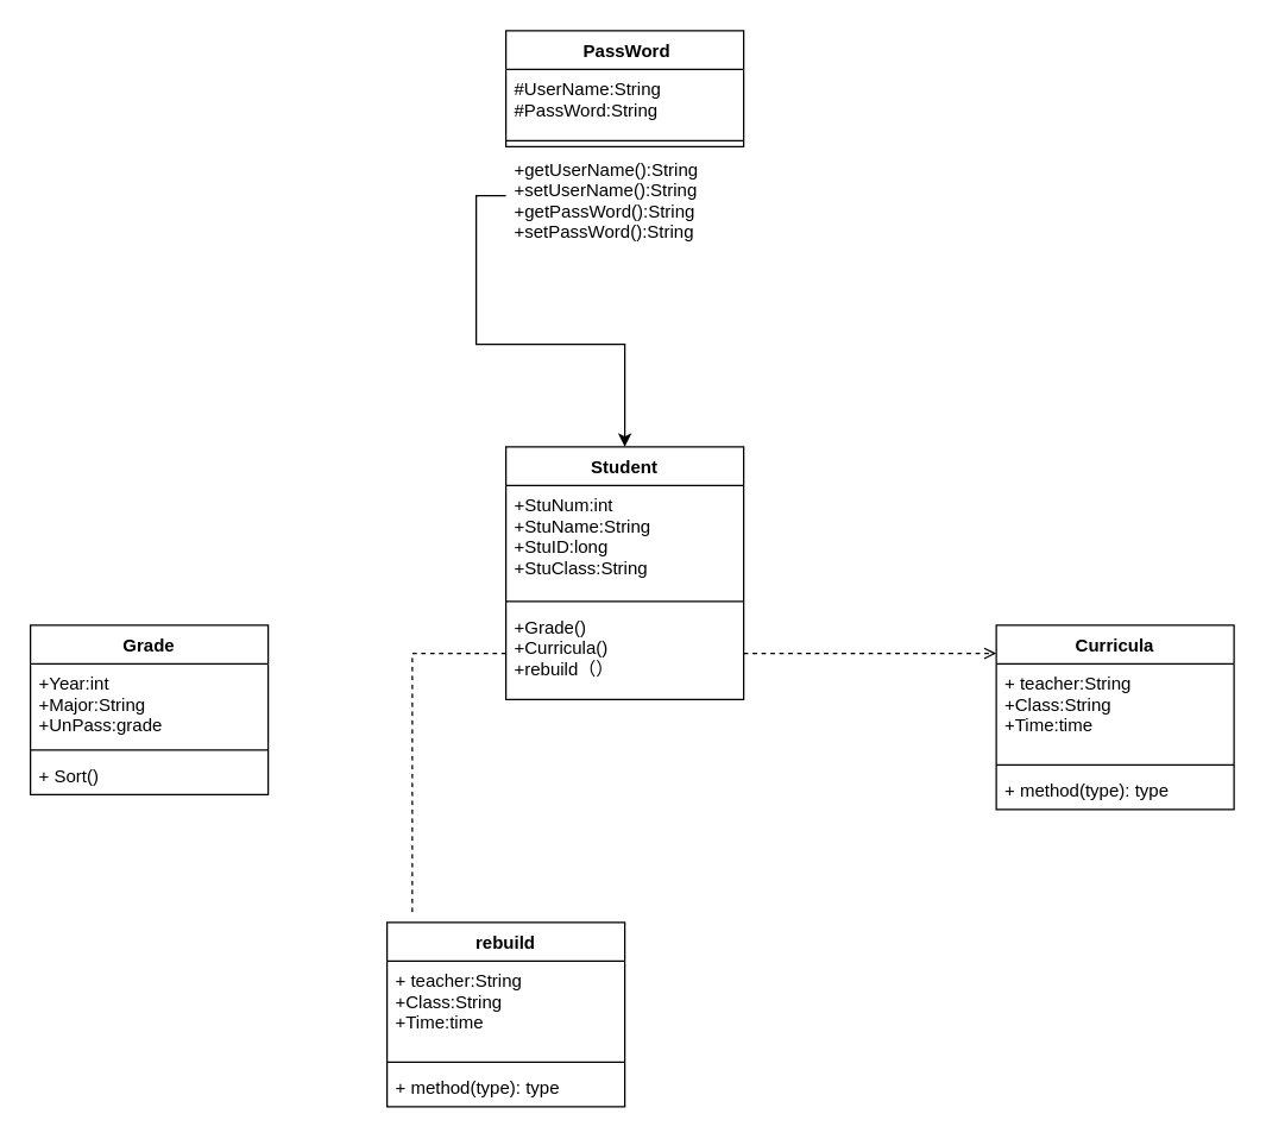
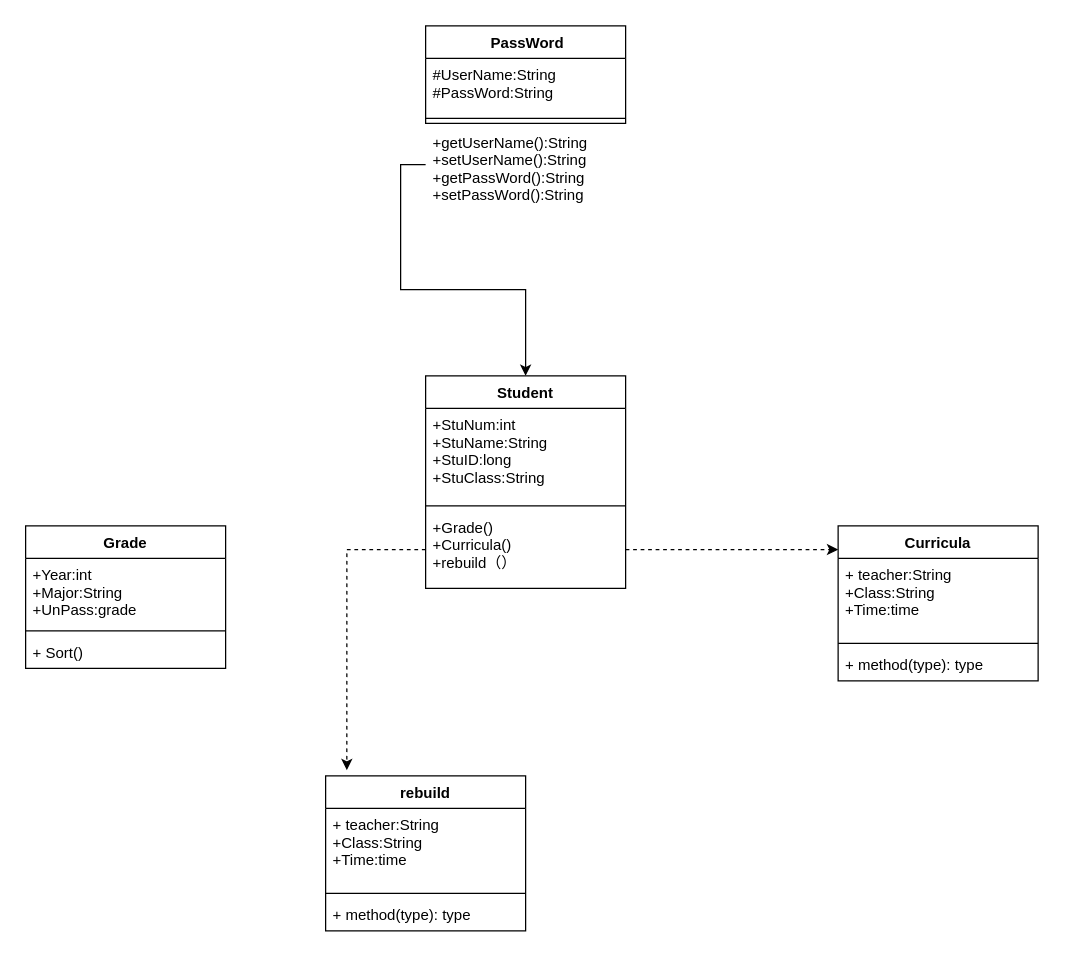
  <mxCell id="0" />
  <mxCell id="1" parent="0" />
  <mxCell id="2" value=" PassWord" style="swimlane;fontStyle=1;align=center;verticalAlign=top;childLayout=stackLayout;horizontal=1;startSize=26;horizontalStack=0;resizeParent=1;resizeParentMax=0;resizeLast=0;collapsible=1;marginBottom=0;" vertex="1" parent="1"><mxGeometry x="340" y="20" width="160" height="78" as="geometry" /></mxCell>
  <mxCell id="3" value="#UserName:String&#10;#PassWord:String" style="text;strokeColor=none;fillColor=none;align=left;verticalAlign=top;spacingLeft=4;spacingRight=4;overflow=hidden;rotatable=0;points=[[0,0.5],[1,0.5]];portConstraint=eastwest;" vertex="1" parent="2"><mxGeometry y="26" width="160" height="44" as="geometry" /></mxCell>
  <mxCell id="4" value="" style="line;strokeWidth=1;fillColor=none;align=left;verticalAlign=middle;spacingTop=-1;spacingLeft=3;spacingRight=3;rotatable=0;labelPosition=right;points=[];portConstraint=eastwest;strokeColor=inherit;" vertex="1" parent="2"><mxGeometry y="70" width="160" height="8" as="geometry" /></mxCell>
  <mxCell id="5" value="Student" style="swimlane;fontStyle=1;align=center;verticalAlign=top;childLayout=stackLayout;horizontal=1;startSize=26;horizontalStack=0;resizeParent=1;resizeParentMax=0;resizeLast=0;collapsible=1;marginBottom=0;" vertex="1" parent="1"><mxGeometry x="340" y="300" width="160" height="170" as="geometry" /></mxCell>
  <mxCell id="6" value="+StuNum:int&#10;+StuName:String&#10;+StuID:long&#10;+StuClass:String" style="text;strokeColor=none;fillColor=none;align=left;verticalAlign=top;spacingLeft=4;spacingRight=4;overflow=hidden;rotatable=0;points=[[0,0.5],[1,0.5]];portConstraint=eastwest;" vertex="1" parent="5"><mxGeometry y="26" width="160" height="74" as="geometry" /></mxCell>
  <mxCell id="7" value="" style="line;strokeWidth=1;fillColor=none;align=left;verticalAlign=middle;spacingTop=-1;spacingLeft=3;spacingRight=3;rotatable=0;labelPosition=right;points=[];portConstraint=eastwest;strokeColor=inherit;" vertex="1" parent="5"><mxGeometry y="100" width="160" height="8" as="geometry" /></mxCell>
  <mxCell id="8" value="+Grade()&#10;+Curricula()&#10;+rebuild（）" style="text;strokeColor=none;fillColor=none;align=left;verticalAlign=top;spacingLeft=4;spacingRight=4;overflow=hidden;rotatable=0;points=[[0,0.5],[1,0.5]];portConstraint=eastwest;" vertex="1" parent="5"><mxGeometry y="108" width="160" height="62" as="geometry" /></mxCell>
  <mxCell id="9" style="edgeStyle=orthogonalEdgeStyle;rounded=0;orthogonalLoop=1;jettySize=auto;html=1;entryX=0.5;entryY=0;entryDx=0;entryDy=0;" edge="1" parent="1" source="10" target="5"><mxGeometry relative="1" as="geometry" /></mxCell>
  <mxCell id="10" value="+getUserName():String&#10;+setUserName():String&#10;+getPassWord():String&#10;+setPassWord():String" style="text;strokeColor=none;fillColor=none;align=left;verticalAlign=top;spacingLeft=4;spacingRight=4;overflow=hidden;rotatable=0;points=[[0,0.5],[1,0.5]];portConstraint=eastwest;" vertex="1" parent="1"><mxGeometry x="340" y="100" width="160" height="62" as="geometry" /></mxCell>
  <mxCell id="11" value="Grade" style="swimlane;fontStyle=1;align=center;verticalAlign=top;childLayout=stackLayout;horizontal=1;startSize=26;horizontalStack=0;resizeParent=1;resizeParentMax=0;resizeLast=0;collapsible=1;marginBottom=0;" vertex="1" parent="1"><mxGeometry x="20" y="420" width="160" height="114" as="geometry" /></mxCell>
  <mxCell id="12" value="+Year:int&#10;+Major:String&#10;+UnPass:grade" style="text;strokeColor=none;fillColor=none;align=left;verticalAlign=top;spacingLeft=4;spacingRight=4;overflow=hidden;rotatable=0;points=[[0,0.5],[1,0.5]];portConstraint=eastwest;" vertex="1" parent="11"><mxGeometry y="26" width="160" height="54" as="geometry" /></mxCell>
  <mxCell id="13" value="" style="line;strokeWidth=1;fillColor=none;align=left;verticalAlign=middle;spacingTop=-1;spacingLeft=3;spacingRight=3;rotatable=0;labelPosition=right;points=[];portConstraint=eastwest;strokeColor=inherit;" vertex="1" parent="11"><mxGeometry y="80" width="160" height="8" as="geometry" /></mxCell>
  <mxCell id="14" value="+ Sort()" style="text;strokeColor=none;fillColor=none;align=left;verticalAlign=top;spacingLeft=4;spacingRight=4;overflow=hidden;rotatable=0;points=[[0,0.5],[1,0.5]];portConstraint=eastwest;" vertex="1" parent="11"><mxGeometry y="88" width="160" height="26" as="geometry" /></mxCell>
  <mxCell id="15" value="Curricula&#10;" style="swimlane;fontStyle=1;align=center;verticalAlign=top;childLayout=stackLayout;horizontal=1;startSize=26;horizontalStack=0;resizeParent=1;resizeParentMax=0;resizeLast=0;collapsible=1;marginBottom=0;" vertex="1" parent="1"><mxGeometry x="670" y="420" width="160" height="124" as="geometry" /></mxCell>
  <mxCell id="16" value="+ teacher:String&#10;+Class:String&#10;+Time:time" style="text;strokeColor=none;fillColor=none;align=left;verticalAlign=top;spacingLeft=4;spacingRight=4;overflow=hidden;rotatable=0;points=[[0,0.5],[1,0.5]];portConstraint=eastwest;" vertex="1" parent="15"><mxGeometry y="26" width="160" height="64" as="geometry" /></mxCell>
  <mxCell id="17" value="" style="line;strokeWidth=1;fillColor=none;align=left;verticalAlign=middle;spacingTop=-1;spacingLeft=3;spacingRight=3;rotatable=0;labelPosition=right;points=[];portConstraint=eastwest;strokeColor=inherit;" vertex="1" parent="15"><mxGeometry y="90" width="160" height="8" as="geometry" /></mxCell>
  <mxCell id="18" value="+ method(type): type" style="text;strokeColor=none;fillColor=none;align=left;verticalAlign=top;spacingLeft=4;spacingRight=4;overflow=hidden;rotatable=0;points=[[0,0.5],[1,0.5]];portConstraint=eastwest;" vertex="1" parent="15"><mxGeometry y="98" width="160" height="26" as="geometry" /></mxCell>
- <mxCell id="19" style="edgeStyle=orthogonalEdgeStyle;rounded=0;orthogonalLoop=1;jettySize=auto;html=1;entryX=0;entryY=0.153;entryDx=0;entryDy=0;entryPerimeter=0;dashed=1;endArrow=open;" edge="1" parent="1" source="8" target="15"><mxGeometry relative="1" as="geometry" /></mxCell>
+ <mxCell id="19" style="edgeStyle=orthogonalEdgeStyle;rounded=0;orthogonalLoop=1;jettySize=auto;html=1;entryX=0;entryY=0.153;entryDx=0;entryDy=0;entryPerimeter=0;dashed=1;" edge="1" parent="1" source="8" target="15"><mxGeometry relative="1" as="geometry" /></mxCell>
  <mxCell id="20" value="rebuild" style="swimlane;fontStyle=1;align=center;verticalAlign=top;childLayout=stackLayout;horizontal=1;startSize=26;horizontalStack=0;resizeParent=1;resizeParentMax=0;resizeLast=0;collapsible=1;marginBottom=0;" vertex="1" parent="1"><mxGeometry x="260" y="620" width="160" height="124" as="geometry" /></mxCell>
  <mxCell id="21" value="+ teacher:String&#10;+Class:String&#10;+Time:time" style="text;strokeColor=none;fillColor=none;align=left;verticalAlign=top;spacingLeft=4;spacingRight=4;overflow=hidden;rotatable=0;points=[[0,0.5],[1,0.5]];portConstraint=eastwest;" vertex="1" parent="20"><mxGeometry y="26" width="160" height="64" as="geometry" /></mxCell>
  <mxCell id="22" value="" style="line;strokeWidth=1;fillColor=none;align=left;verticalAlign=middle;spacingTop=-1;spacingLeft=3;spacingRight=3;rotatable=0;labelPosition=right;points=[];portConstraint=eastwest;strokeColor=inherit;" vertex="1" parent="20"><mxGeometry y="90" width="160" height="8" as="geometry" /></mxCell>
  <mxCell id="23" value="+ method(type): type" style="text;strokeColor=none;fillColor=none;align=left;verticalAlign=top;spacingLeft=4;spacingRight=4;overflow=hidden;rotatable=0;points=[[0,0.5],[1,0.5]];portConstraint=eastwest;" vertex="1" parent="20"><mxGeometry y="98" width="160" height="26" as="geometry" /></mxCell>
- <mxCell id="24" style="edgeStyle=orthogonalEdgeStyle;rounded=0;orthogonalLoop=1;jettySize=auto;html=1;entryX=0.106;entryY=-0.037;entryDx=0;entryDy=0;entryPerimeter=0;dashed=1;endArrow=none;" edge="1" parent="1" source="8" target="20"><mxGeometry relative="1" as="geometry" /></mxCell>
+ <mxCell id="24" style="edgeStyle=orthogonalEdgeStyle;rounded=0;orthogonalLoop=1;jettySize=auto;html=1;entryX=0.106;entryY=-0.037;entryDx=0;entryDy=0;entryPerimeter=0;dashed=1;" edge="1" parent="1" source="8" target="20"><mxGeometry relative="1" as="geometry" /></mxCell>
